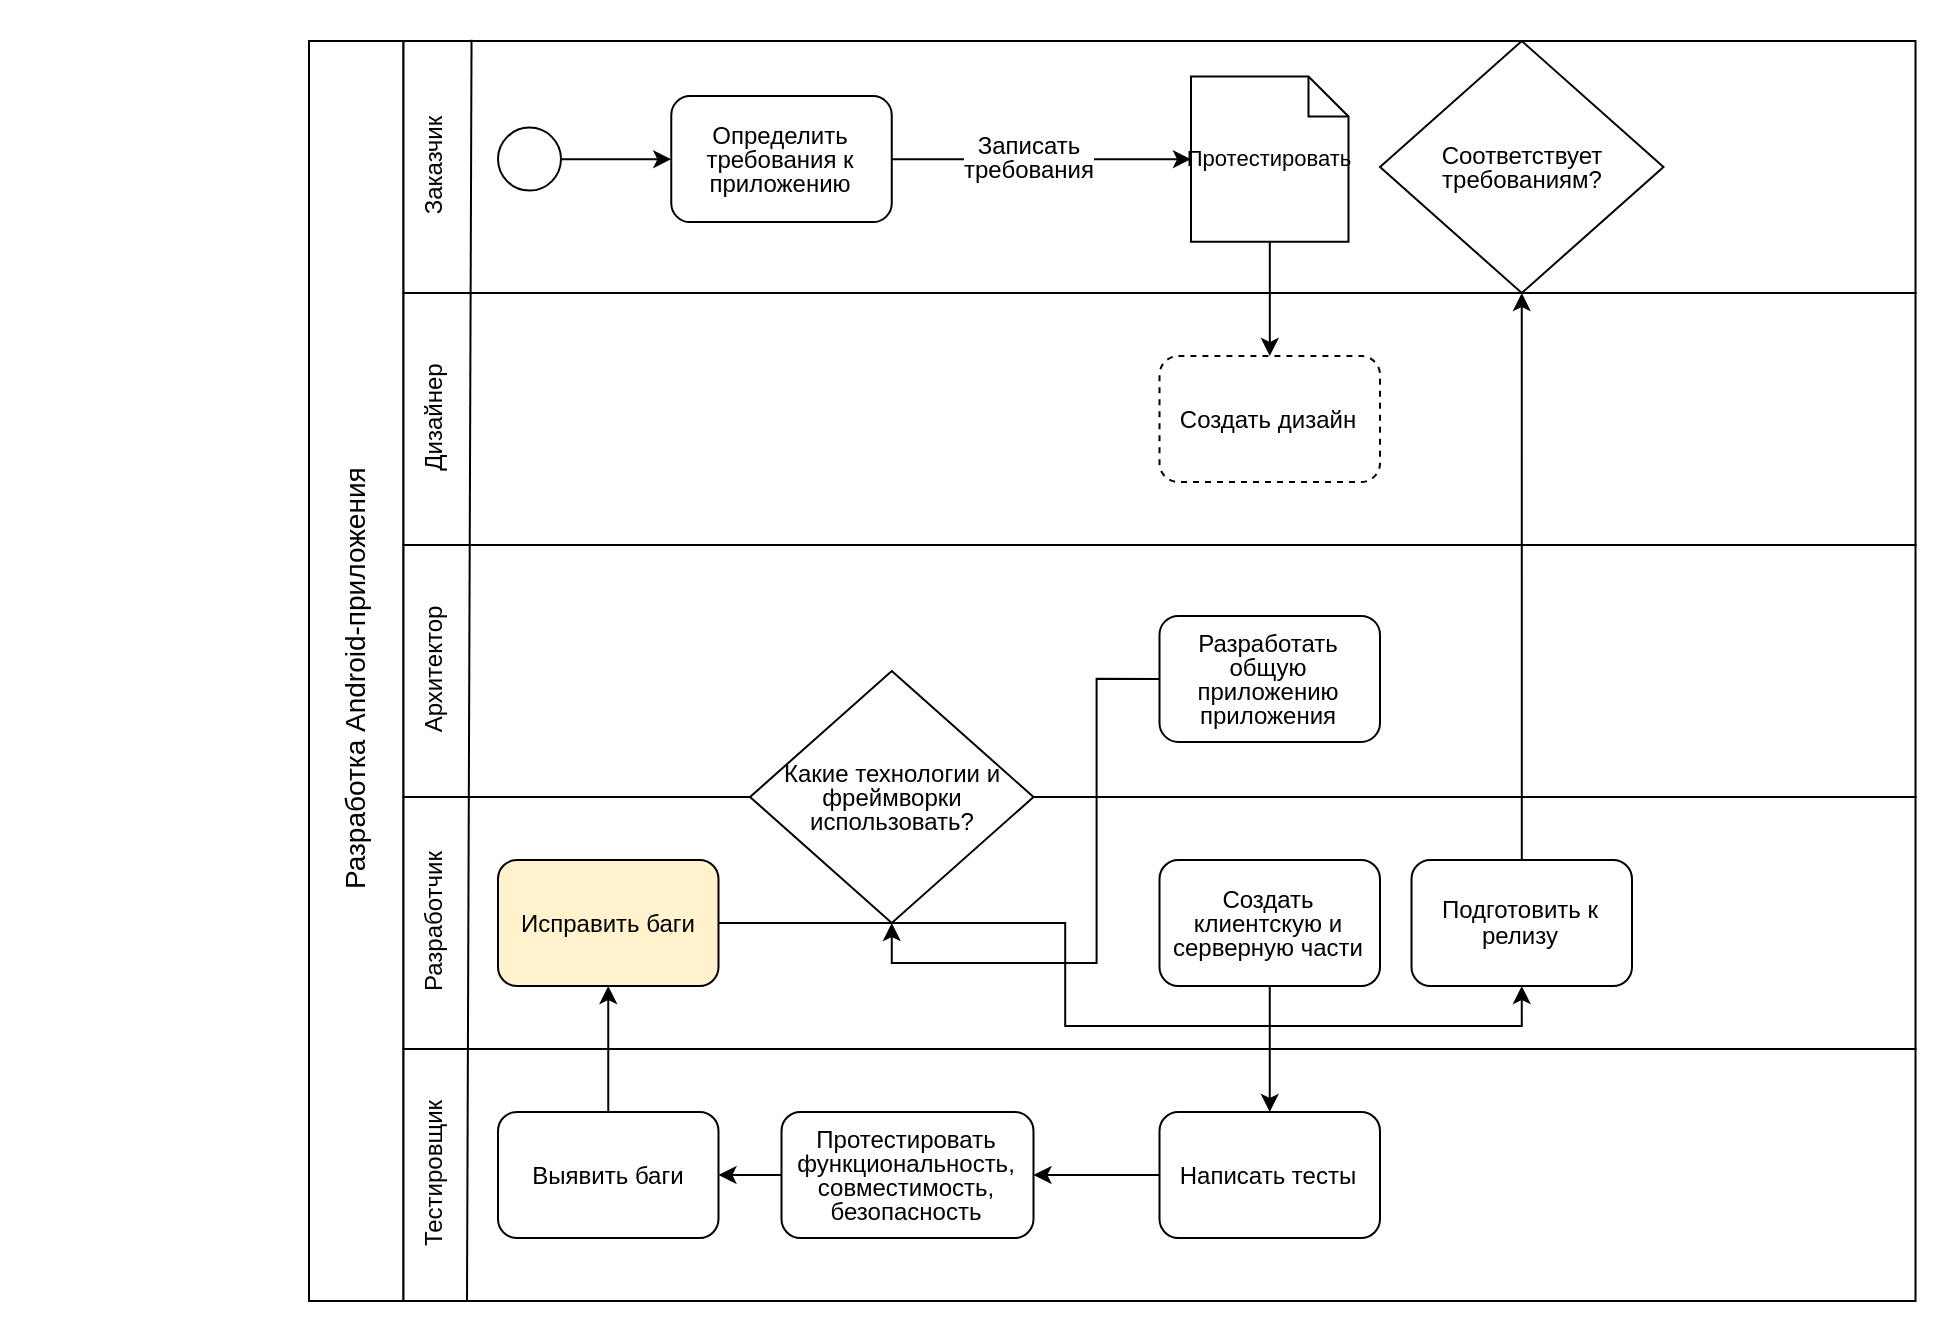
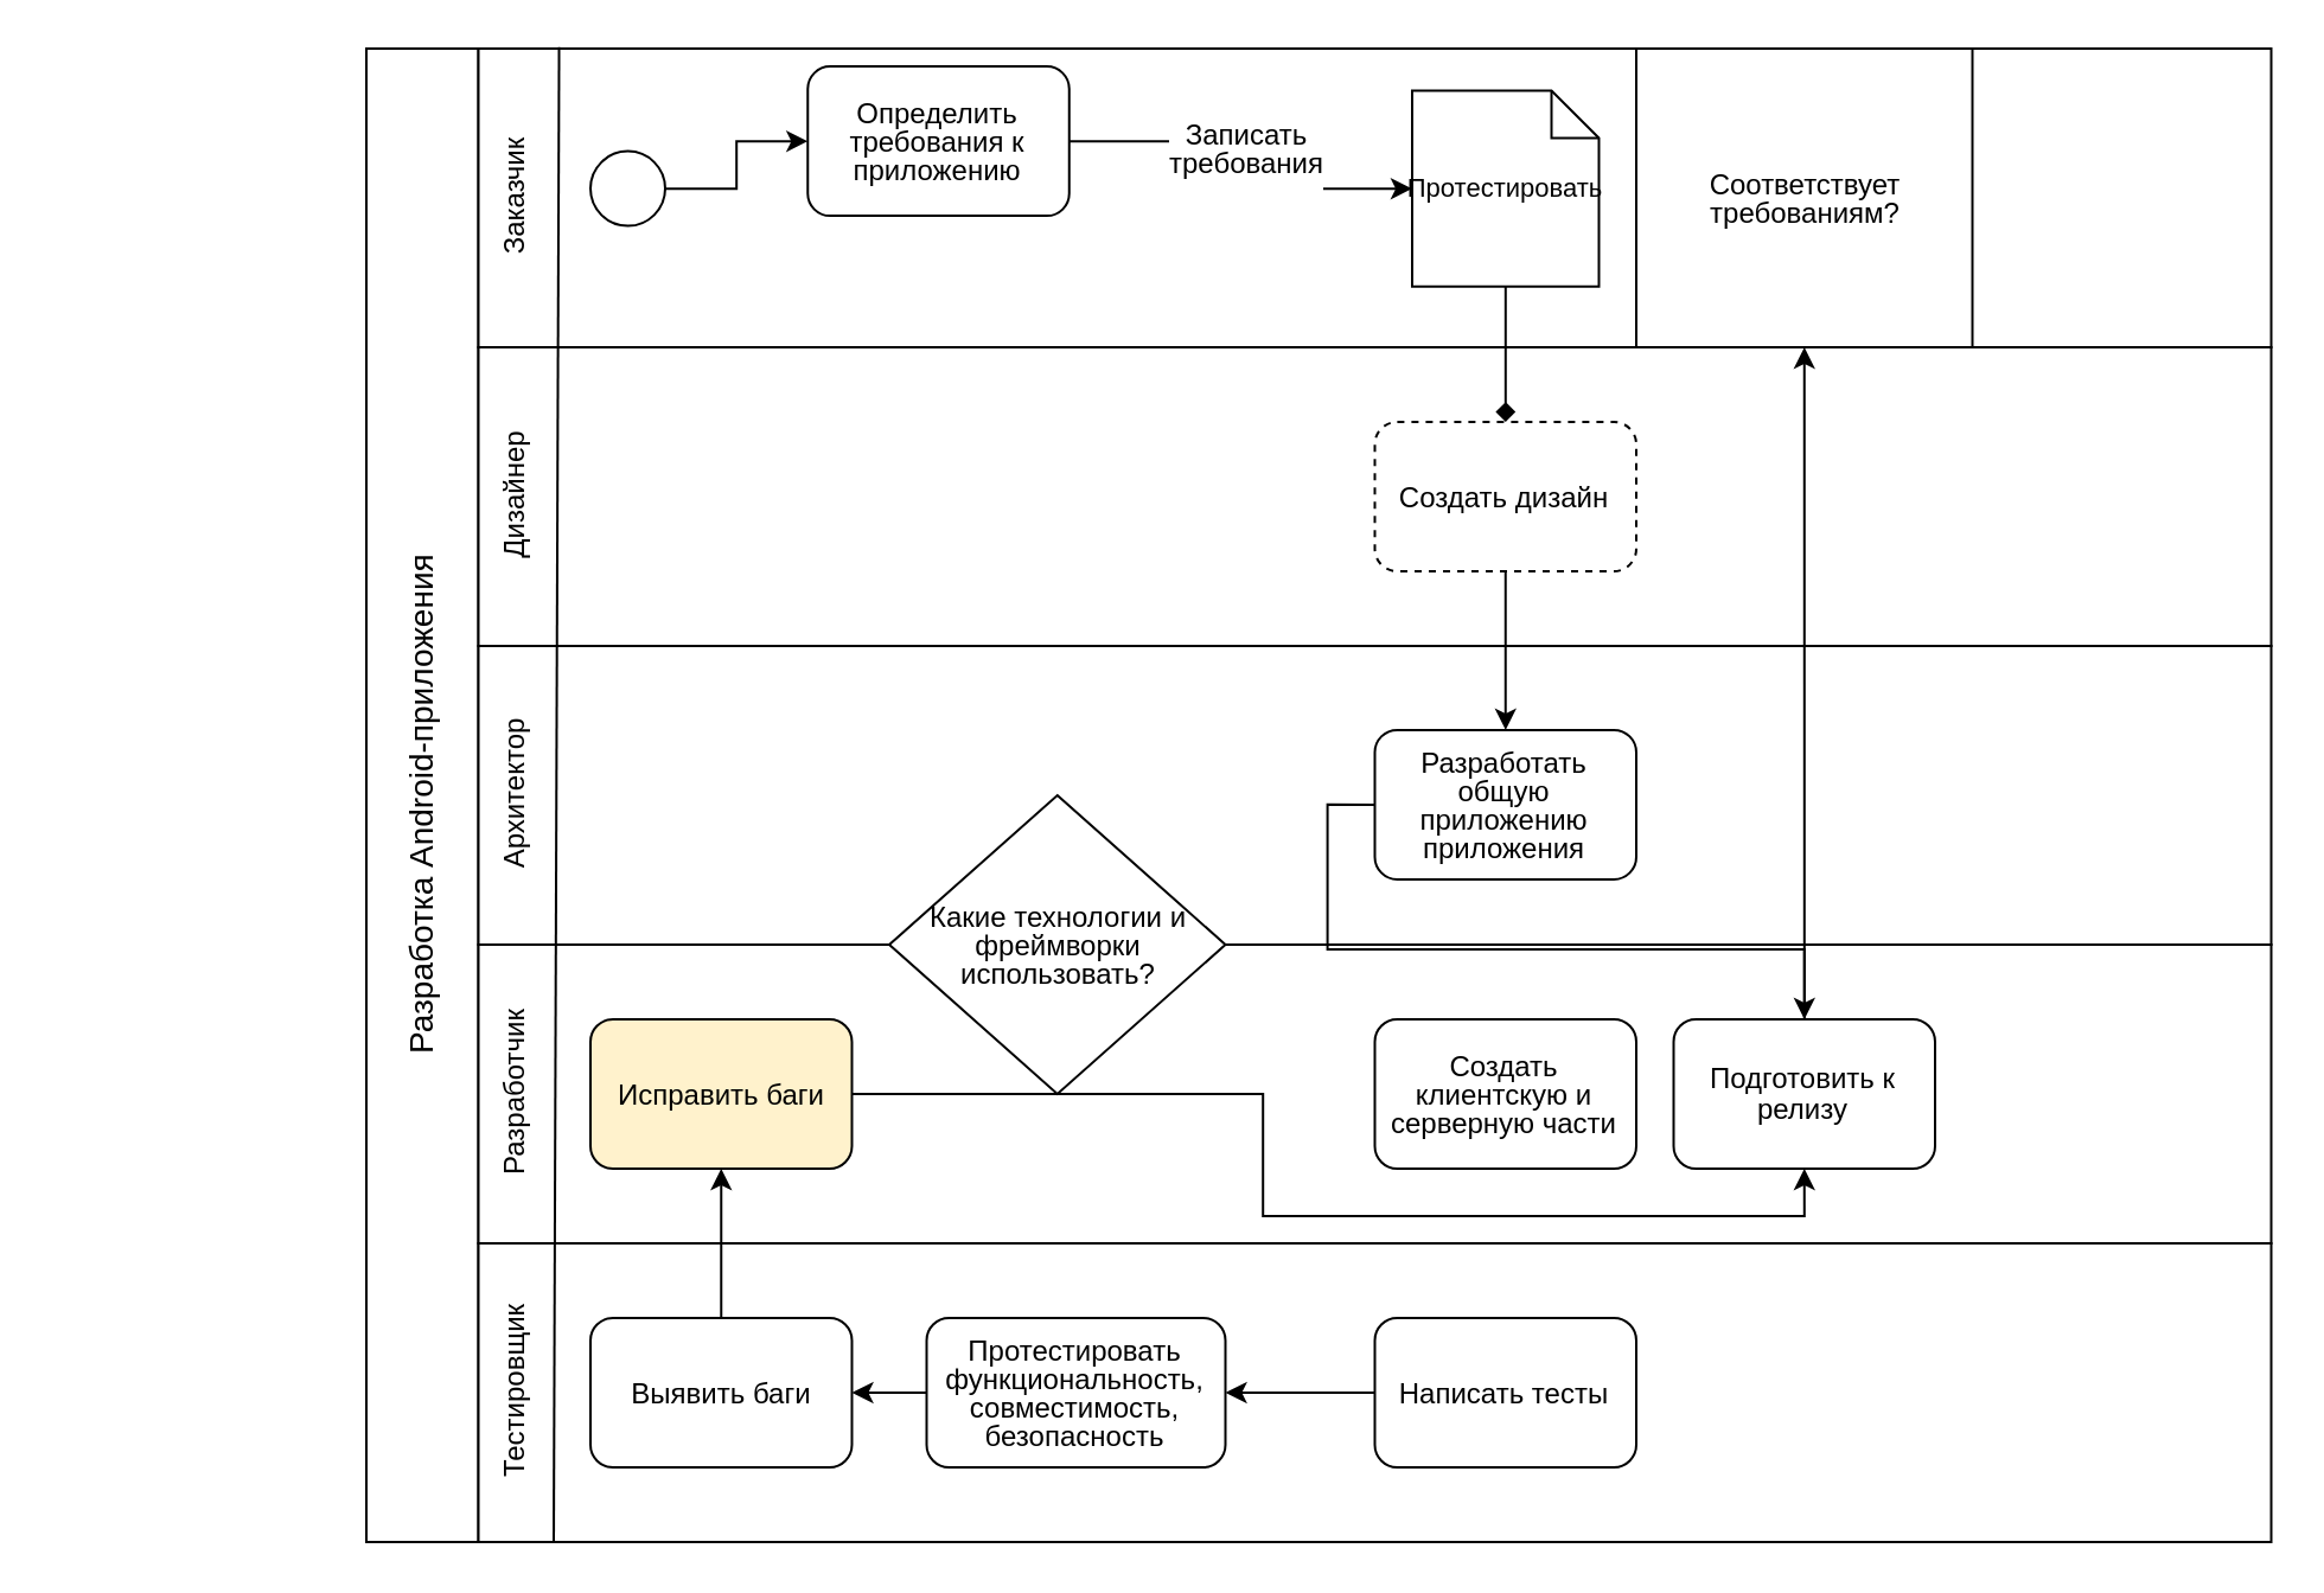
  <mxCell id="0" />
  <mxCell id="1" parent="0" />
  <mxCell id="2" value="" style="group" vertex="1" connectable="0" parent="1"><mxGeometry x="154" y="20" width="803.25" height="630" as="geometry" /></mxCell>
  <mxCell id="3" value="" style="rounded=0;whiteSpace=wrap;html=1;" vertex="1" parent="2"><mxGeometry x="2.798e-14" width="47.25" height="630" as="geometry" /></mxCell>
  <mxCell id="4" value="" style="rounded=0;whiteSpace=wrap;html=1;" vertex="1" parent="2"><mxGeometry x="47.25" width="756" height="126" as="geometry" /></mxCell>
  <mxCell id="5" value="&lt;font style=&quot;font-size: 14px;&quot;&gt;Разработка Android-приложения&lt;/font&gt;" style="text;html=1;strokeColor=none;fillColor=none;align=center;verticalAlign=middle;whiteSpace=wrap;rounded=0;rotation=270;" vertex="1" parent="2"><mxGeometry x="-133.875" y="295.312" width="315" height="47.25" as="geometry" /></mxCell>
  <mxCell id="6" value="&lt;font style=&quot;font-size: 12px;&quot;&gt;Заказчик&lt;/font&gt;" style="text;html=1;strokeColor=none;fillColor=none;align=center;verticalAlign=middle;whiteSpace=wrap;rounded=0;rotation=270;" vertex="1" parent="2"><mxGeometry x="15.75" y="43.312" width="94.5" height="39.375" as="geometry" /></mxCell>
  <mxCell id="7" value="" style="rounded=0;whiteSpace=wrap;html=1;" vertex="1" parent="2"><mxGeometry x="47.25" y="126" width="756" height="126" as="geometry" /></mxCell>
  <mxCell id="8" value="" style="rounded=0;whiteSpace=wrap;html=1;" vertex="1" parent="2"><mxGeometry x="47.25" y="252" width="756" height="126" as="geometry" /></mxCell>
  <mxCell id="9" value="" style="rounded=0;whiteSpace=wrap;html=1;" vertex="1" parent="2"><mxGeometry x="47.25" y="378" width="756" height="126" as="geometry" /></mxCell>
  <mxCell id="10" value="&lt;font style=&quot;font-size: 12px;&quot;&gt;Дизайнер&lt;/font&gt;" style="text;html=1;strokeColor=none;fillColor=none;align=center;verticalAlign=middle;whiteSpace=wrap;rounded=0;rotation=270;" vertex="1" parent="2"><mxGeometry x="15.75" y="169.312" width="94.5" height="39.375" as="geometry" /></mxCell>
  <mxCell id="11" value="&lt;font style=&quot;font-size: 12px;&quot;&gt;Архитектор&lt;/font&gt;" style="text;html=1;strokeColor=none;fillColor=none;align=center;verticalAlign=middle;whiteSpace=wrap;rounded=0;rotation=270;" vertex="1" parent="2"><mxGeometry x="15.75" y="295.312" width="94.5" height="39.375" as="geometry" /></mxCell>
  <mxCell id="12" value="&lt;font style=&quot;font-size: 12px;&quot;&gt;Разработчик&lt;/font&gt;" style="text;html=1;strokeColor=none;fillColor=none;align=center;verticalAlign=middle;whiteSpace=wrap;rounded=0;rotation=270;" vertex="1" parent="2"><mxGeometry x="15.75" y="421.312" width="94.5" height="39.375" as="geometry" /></mxCell>
  <mxCell id="13" value="" style="rounded=0;whiteSpace=wrap;html=1;" vertex="1" parent="2"><mxGeometry x="47.25" y="504" width="756" height="126" as="geometry" /></mxCell>
  <mxCell id="14" value="&lt;font style=&quot;font-size: 12px;&quot;&gt;Тестировщик&lt;/font&gt;" style="text;html=1;strokeColor=none;fillColor=none;align=center;verticalAlign=middle;whiteSpace=wrap;rounded=0;rotation=270;" vertex="1" parent="2"><mxGeometry x="15.75" y="547.312" width="94.5" height="39.375" as="geometry" /></mxCell>
  <mxCell id="15" value="" style="endArrow=none;html=1;rounded=0;exitX=0.042;exitY=1;exitDx=0;exitDy=0;exitPerimeter=0;entryX=0.045;entryY=-0.005;entryDx=0;entryDy=0;entryPerimeter=0;" edge="1" parent="2" source="13" target="4"><mxGeometry width="50" height="50" relative="1" as="geometry"><mxPoint x="110.25" y="630" as="sourcePoint" /><mxPoint x="189.0" y="551.25" as="targetPoint" /></mxGeometry></mxCell>
  <mxCell id="16" value="" style="ellipse;whiteSpace=wrap;html=1;aspect=fixed;" vertex="1" parent="2"><mxGeometry x="94.5" y="43.312" width="31.5" height="31.5" as="geometry" /></mxCell>
- <mxCell id="17" value="&lt;p style=&quot;line-height: 100%;&quot;&gt;&lt;font style=&quot;font-size: 12px;&quot;&gt;Определить требования к приложению&lt;/font&gt;&lt;/p&gt;" style="rounded=1;whiteSpace=wrap;html=1;" vertex="1" parent="2"><mxGeometry x="181.125" y="27.562" width="110.25" height="63" as="geometry" /></mxCell>
+ <mxCell id="17" value="&lt;p style=&quot;line-height: 100%;&quot;&gt;&lt;font style=&quot;font-size: 12px;&quot;&gt;Определить требования к приложению&lt;/font&gt;&lt;/p&gt;" style="rounded=1;whiteSpace=wrap;html=1;" vertex="1" parent="2"><mxGeometry x="186.125" y="7.562" width="110.25" height="63" as="geometry" /></mxCell>
  <mxCell id="18" value="" style="edgeStyle=orthogonalEdgeStyle;rounded=0;orthogonalLoop=1;jettySize=auto;html=1;" edge="1" parent="2" source="16" target="17"><mxGeometry relative="1" as="geometry" /></mxCell>
  <mxCell id="19" value="&lt;p style=&quot;line-height: 100%; font-size: 11px;&quot;&gt;&lt;font style=&quot;font-size: 11px;&quot;&gt;Протестировать&lt;/font&gt;&lt;/p&gt;" style="shape=note;size=20;whiteSpace=wrap;html=1;" vertex="1" parent="2"><mxGeometry x="441" y="17.719" width="78.75" height="82.688" as="geometry" /></mxCell>
  <mxCell id="20" value="" style="edgeStyle=orthogonalEdgeStyle;rounded=0;orthogonalLoop=1;jettySize=auto;html=1;" edge="1" parent="2" source="17" target="19"><mxGeometry relative="1" as="geometry" /></mxCell>
  <mxCell id="21" value="&lt;p style=&quot;line-height: 100%; font-size: 12px;&quot;&gt;&lt;font style=&quot;font-size: 12px;&quot;&gt;Записать&lt;br&gt;требования&lt;/font&gt;&lt;/p&gt;" style="edgeLabel;html=1;align=center;verticalAlign=middle;resizable=0;points=[];" vertex="1" connectable="0" parent="20"><mxGeometry x="-0.093" y="2" relative="1" as="geometry"><mxPoint as="offset" /></mxGeometry></mxCell>
  <mxCell id="22" value="&lt;p style=&quot;line-height: 100%;&quot;&gt;&lt;font style=&quot;font-size: 12px;&quot;&gt;Создать дизайн&lt;/font&gt;&lt;/p&gt;" style="rounded=1;whiteSpace=wrap;html=1;dashed=1;" vertex="1" parent="2"><mxGeometry x="425.25" y="157.5" width="110.25" height="63" as="geometry" /></mxCell>
- <mxCell id="23" value="" style="edgeStyle=orthogonalEdgeStyle;rounded=0;orthogonalLoop=1;jettySize=auto;html=1;" edge="1" parent="2" source="19" target="22"><mxGeometry relative="1" as="geometry" /></mxCell>
+ <mxCell id="23" value="" style="edgeStyle=orthogonalEdgeStyle;rounded=0;orthogonalLoop=1;jettySize=auto;html=1;endArrow=diamond;" edge="1" parent="2" source="19" target="22"><mxGeometry relative="1" as="geometry" /></mxCell>
  <mxCell id="24" value="&lt;p style=&quot;line-height: 100%;&quot;&gt;&lt;font style=&quot;font-size: 12px;&quot;&gt;Разработать общую приложению приложения&lt;/font&gt;&lt;/p&gt;" style="rounded=1;whiteSpace=wrap;html=1;" vertex="1" parent="2"><mxGeometry x="425.25" y="287.438" width="110.25" height="63" as="geometry" /></mxCell>
+ <mxCell id="25" value="" style="edgeStyle=orthogonalEdgeStyle;rounded=0;orthogonalLoop=1;jettySize=auto;html=1;" edge="1" parent="2" source="22" target="24"><mxGeometry relative="1" as="geometry" /></mxCell>
  <mxCell id="26" value="&lt;p style=&quot;line-height: 100%;&quot;&gt;&lt;font style=&quot;font-size: 12px;&quot;&gt;Какие технологии и фреймворки использовать?&lt;/font&gt;&lt;/p&gt;" style="rhombus;whiteSpace=wrap;html=1;" vertex="1" parent="2"><mxGeometry x="220.5" y="315" width="141.75" height="126" as="geometry" /></mxCell>
- <mxCell id="27" style="edgeStyle=orthogonalEdgeStyle;rounded=0;orthogonalLoop=1;jettySize=auto;html=1;exitX=0;exitY=0.5;exitDx=0;exitDy=0;entryX=0.5;entryY=1;entryDx=0;entryDy=0;" edge="1" parent="2" source="24" target="26"><mxGeometry relative="1" as="geometry" /></mxCell>
+ <mxCell id="27" style="edgeStyle=orthogonalEdgeStyle;rounded=0;orthogonalLoop=1;jettySize=auto;html=1;exitX=0;exitY=0.5;exitDx=0;exitDy=0;" edge="1" parent="2" source="24" target="39"><mxGeometry relative="1" as="geometry" /></mxCell>
  <mxCell id="28" value="&lt;p style=&quot;line-height: 100%;&quot;&gt;&lt;font style=&quot;font-size: 12px;&quot;&gt;Создать клиентскую и серверную части&lt;/font&gt;&lt;/p&gt;" style="rounded=1;whiteSpace=wrap;html=1;" vertex="1" parent="2"><mxGeometry x="425.25" y="409.5" width="110.25" height="63" as="geometry" /></mxCell>
  <mxCell id="29" value="&lt;p style=&quot;line-height: 100%;&quot;&gt;&lt;font style=&quot;font-size: 12px;&quot;&gt;Написать тесты&lt;/font&gt;&lt;/p&gt;" style="rounded=1;whiteSpace=wrap;html=1;" vertex="1" parent="2"><mxGeometry x="425.25" y="535.5" width="110.25" height="63" as="geometry" /></mxCell>
- <mxCell id="30" value="" style="edgeStyle=orthogonalEdgeStyle;rounded=0;orthogonalLoop=1;jettySize=auto;html=1;" edge="1" parent="2" source="28" target="29"><mxGeometry relative="1" as="geometry" /></mxCell>
  <mxCell id="31" value="&lt;p style=&quot;line-height: 100%;&quot;&gt;&lt;font style=&quot;font-size: 12px;&quot;&gt;Протестировать функциональность, совместимость, безопасность&lt;/font&gt;&lt;/p&gt;" style="rounded=1;whiteSpace=wrap;html=1;" vertex="1" parent="2"><mxGeometry x="236.25" y="535.5" width="126" height="63" as="geometry" /></mxCell>
  <mxCell id="32" value="" style="edgeStyle=orthogonalEdgeStyle;rounded=0;orthogonalLoop=1;jettySize=auto;html=1;" edge="1" parent="2" source="29" target="31"><mxGeometry relative="1" as="geometry" /></mxCell>
  <mxCell id="33" value="&lt;p style=&quot;line-height: 100%;&quot;&gt;&lt;font style=&quot;font-size: 12px;&quot;&gt;Выявить баги&lt;/font&gt;&lt;/p&gt;" style="rounded=1;whiteSpace=wrap;html=1;" vertex="1" parent="2"><mxGeometry x="94.5" y="535.5" width="110.25" height="63" as="geometry" /></mxCell>
  <mxCell id="34" value="" style="edgeStyle=orthogonalEdgeStyle;rounded=0;orthogonalLoop=1;jettySize=auto;html=1;" edge="1" parent="2" source="31" target="33"><mxGeometry relative="1" as="geometry" /></mxCell>
  <mxCell id="35" value="&lt;p style=&quot;line-height: 100%;&quot;&gt;&lt;font style=&quot;font-size: 12px;&quot;&gt;Исправить баги&lt;/font&gt;&lt;/p&gt;" style="rounded=1;whiteSpace=wrap;html=1;fillColor=#fff2cc;" vertex="1" parent="2"><mxGeometry x="94.5" y="409.5" width="110.25" height="63" as="geometry" /></mxCell>
  <mxCell id="36" value="" style="edgeStyle=orthogonalEdgeStyle;rounded=0;orthogonalLoop=1;jettySize=auto;html=1;" edge="1" parent="2" source="33" target="35"><mxGeometry relative="1" as="geometry" /></mxCell>
- <mxCell id="37" value="&lt;p style=&quot;line-height: 100%;&quot;&gt;&lt;font style=&quot;font-size: 12px;&quot;&gt;Соответствует требованиям?&lt;/font&gt;&lt;/p&gt;" style="rhombus;whiteSpace=wrap;html=1;" vertex="1" parent="2"><mxGeometry x="535.5" width="141.75" height="126" as="geometry" /></mxCell>
+ <mxCell id="37" value="&lt;p style=&quot;line-height: 100%;&quot;&gt;&lt;font style=&quot;font-size: 12px;&quot;&gt;Соответствует требованиям?&lt;/font&gt;&lt;/p&gt;" style="whiteSpace=wrap;html=1;rounded=0;" vertex="1" parent="2"><mxGeometry x="535.5" width="141.75" height="126" as="geometry" /></mxCell>
  <mxCell id="38" style="edgeStyle=orthogonalEdgeStyle;rounded=0;orthogonalLoop=1;jettySize=auto;html=1;entryX=0.5;entryY=1;entryDx=0;entryDy=0;" edge="1" parent="2" source="39" target="37"><mxGeometry relative="1" as="geometry" /></mxCell>
  <mxCell id="39" value="&lt;p style=&quot;line-height: 105%;&quot;&gt;&lt;font style=&quot;font-size: 12px;&quot;&gt;Подготовить к релизу&lt;/font&gt;&lt;/p&gt;" style="rounded=1;whiteSpace=wrap;html=1;" vertex="1" parent="2"><mxGeometry x="551.25" y="409.5" width="110.25" height="63" as="geometry" /></mxCell>
  <mxCell id="40" style="edgeStyle=orthogonalEdgeStyle;rounded=0;orthogonalLoop=1;jettySize=auto;html=1;exitX=1;exitY=0.5;exitDx=0;exitDy=0;entryX=0.5;entryY=1;entryDx=0;entryDy=0;" edge="1" parent="2" source="35" target="39"><mxGeometry relative="1" as="geometry" /></mxCell>
